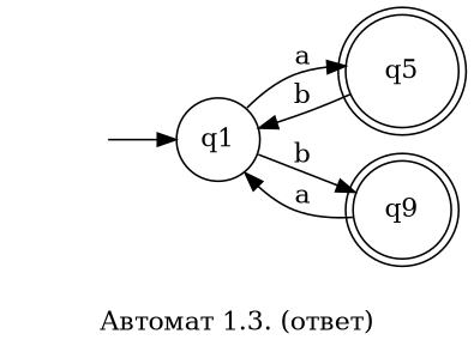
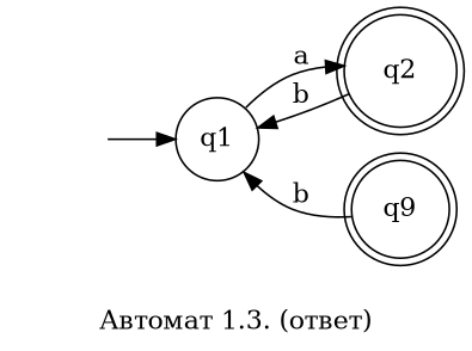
  digraph {
    label="Автомат 1.3. (ответ)"
    rankdir=LR
    node [shape=doublecircle]
    "" [shape=none]
    q1 [shape=circle]
-   q2 [label=q5]
+   q2
    n4 [label=q9]
    "" -> q1
    q1 -> q2 [label=a]
-   q1 -> n4 [label=b]
    q2 -> q1 [label=b]
-   n4 -> q1 [label=a]
+   n4 -> q1 [label=b]
  }
